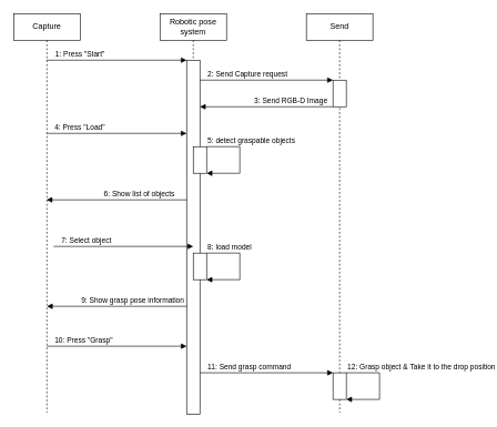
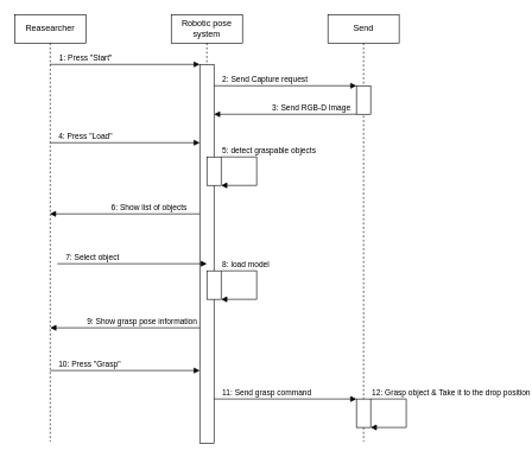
  <mxCell id="0" />
  <mxCell id="1" parent="0" />
- <mxCell id="2" value="Capture" style="shape=umlLifeline;perimeter=lifelinePerimeter;whiteSpace=wrap;html=1;container=1;dropTarget=0;collapsible=0;recursiveResize=0;outlineConnect=0;portConstraint=eastwest;newEdgeStyle={&quot;edgeStyle&quot;:&quot;elbowEdgeStyle&quot;,&quot;elbow&quot;:&quot;vertical&quot;,&quot;curved&quot;:0,&quot;rounded&quot;:0};" vertex="1" parent="1"><mxGeometry x="20" y="20" width="100" height="600" as="geometry" /></mxCell>
+ <mxCell id="2" value="Reasearcher" style="shape=umlLifeline;perimeter=lifelinePerimeter;whiteSpace=wrap;html=1;container=1;dropTarget=0;collapsible=0;recursiveResize=0;outlineConnect=0;portConstraint=eastwest;newEdgeStyle={&quot;edgeStyle&quot;:&quot;elbowEdgeStyle&quot;,&quot;elbow&quot;:&quot;vertical&quot;,&quot;curved&quot;:0,&quot;rounded&quot;:0};" vertex="1" parent="1"><mxGeometry x="20" y="20" width="100" height="600" as="geometry" /></mxCell>
  <mxCell id="3" value="Robotic pose system" style="shape=umlLifeline;perimeter=lifelinePerimeter;whiteSpace=wrap;html=1;container=1;dropTarget=0;collapsible=0;recursiveResize=0;outlineConnect=0;portConstraint=eastwest;newEdgeStyle={&quot;edgeStyle&quot;:&quot;elbowEdgeStyle&quot;,&quot;elbow&quot;:&quot;vertical&quot;,&quot;curved&quot;:0,&quot;rounded&quot;:0};" vertex="1" parent="1"><mxGeometry x="240" y="20" width="100" height="300" as="geometry" /></mxCell>
  <mxCell id="4" value="" style="rounded=0;whiteSpace=wrap;html=1;rotation=90;" vertex="1" parent="1"><mxGeometry x="23.75" y="346.25" width="532.5" height="20" as="geometry" /></mxCell>
  <mxCell id="5" value="1: Press &quot;Start&quot;" style="html=1;verticalAlign=bottom;labelBackgroundColor=none;endArrow=block;endFill=1;endSize=6;align=left;rounded=0;entryX=0;entryY=1;entryDx=0;entryDy=0;" edge="1" parent="1" source="2" target="4"><mxGeometry x="-0.9" relative="1" as="geometry"><mxPoint x="130" y="90" as="sourcePoint" /><mxPoint x="460" y="210" as="targetPoint" /><mxPoint as="offset" /></mxGeometry></mxCell>
  <mxCell id="6" value="Send" style="shape=umlLifeline;perimeter=lifelinePerimeter;whiteSpace=wrap;html=1;container=1;dropTarget=0;collapsible=0;recursiveResize=0;outlineConnect=0;portConstraint=eastwest;newEdgeStyle={&quot;edgeStyle&quot;:&quot;elbowEdgeStyle&quot;,&quot;elbow&quot;:&quot;vertical&quot;,&quot;curved&quot;:0,&quot;rounded&quot;:0};" vertex="1" parent="1"><mxGeometry x="460" y="20" width="100" height="600" as="geometry" /></mxCell>
  <mxCell id="7" value="2: Send Capture request" style="html=1;verticalAlign=bottom;labelBackgroundColor=none;endArrow=block;endFill=1;endSize=6;align=left;rounded=0;entryX=0;entryY=1;entryDx=0;entryDy=0;" edge="1" parent="1" target="8"><mxGeometry x="-0.9" relative="1" as="geometry"><mxPoint x="300" y="120" as="sourcePoint" /><mxPoint x="450" y="120" as="targetPoint" /><mxPoint as="offset" /></mxGeometry></mxCell>
  <mxCell id="8" value="" style="rounded=0;whiteSpace=wrap;html=1;rotation=90;" vertex="1" parent="1"><mxGeometry x="490" y="130" width="40" height="20" as="geometry" /></mxCell>
  <mxCell id="9" value="3: Send RGB-D Image" style="html=1;verticalAlign=bottom;labelBackgroundColor=none;endArrow=block;endFill=1;endSize=6;align=left;rounded=0;exitX=1;exitY=1;exitDx=0;exitDy=0;" edge="1" parent="1" source="8"><mxGeometry x="0.2" relative="1" as="geometry"><mxPoint x="460" y="160" as="sourcePoint" /><mxPoint x="300" y="160" as="targetPoint" /><mxPoint as="offset" /></mxGeometry></mxCell>
  <mxCell id="10" value="4: Press &quot;Load&quot;" style="html=1;verticalAlign=bottom;labelBackgroundColor=none;endArrow=block;endFill=1;endSize=6;align=left;rounded=0;entryX=0;entryY=1;entryDx=0;entryDy=0;" edge="1" parent="1"><mxGeometry x="-0.9" relative="1" as="geometry"><mxPoint x="70" y="200" as="sourcePoint" /><mxPoint x="280" y="200" as="targetPoint" /><mxPoint as="offset" /></mxGeometry></mxCell>
  <mxCell id="11" value="5: detect graspable objects" style="html=1;verticalAlign=bottom;labelBackgroundColor=none;endArrow=block;endFill=1;endSize=6;align=left;rounded=0;exitX=1;exitY=0;exitDx=0;exitDy=0;entryX=1;entryY=1;entryDx=0;entryDy=0;" edge="1" parent="1" source="12" target="12"><mxGeometry x="-1" relative="1" as="geometry"><mxPoint x="310" y="240" as="sourcePoint" /><mxPoint x="312.04" y="280.06" as="targetPoint" /><mxPoint as="offset" /><Array as="points"><mxPoint x="340" y="220" /><mxPoint x="360" y="220" /><mxPoint x="360" y="260" /></Array></mxGeometry></mxCell>
  <mxCell id="12" value="" style="rounded=0;whiteSpace=wrap;html=1;" vertex="1" parent="1"><mxGeometry x="290" y="220" width="20" height="40" as="geometry" /></mxCell>
  <mxCell id="13" value="6: Show list of objects" style="html=1;verticalAlign=bottom;labelBackgroundColor=none;endArrow=block;endFill=1;endSize=6;align=left;rounded=0;exitX=1;exitY=1;exitDx=0;exitDy=0;" edge="1" parent="1" target="2"><mxGeometry x="0.2" relative="1" as="geometry"><mxPoint x="280" y="300" as="sourcePoint" /><mxPoint x="80" y="300" as="targetPoint" /><mxPoint as="offset" /></mxGeometry></mxCell>
  <mxCell id="14" value="10: Press &quot;Grasp&quot;" style="html=1;verticalAlign=bottom;labelBackgroundColor=none;endArrow=block;endFill=1;endSize=6;align=left;rounded=0;entryX=0;entryY=1;entryDx=0;entryDy=0;" edge="1" parent="1"><mxGeometry x="-0.9" relative="1" as="geometry"><mxPoint x="70" y="520" as="sourcePoint" /><mxPoint x="280" y="520" as="targetPoint" /><mxPoint as="offset" /></mxGeometry></mxCell>
  <mxCell id="15" value="9: Show grasp pose information" style="html=1;verticalAlign=bottom;labelBackgroundColor=none;endArrow=block;endFill=1;endSize=6;align=left;rounded=0;exitX=1;exitY=1;exitDx=0;exitDy=0;" edge="1" parent="1"><mxGeometry x="0.524" relative="1" as="geometry"><mxPoint x="280" y="460" as="sourcePoint" /><mxPoint x="70" y="460" as="targetPoint" /><mxPoint as="offset" /></mxGeometry></mxCell>
  <mxCell id="16" value="8: load model" style="html=1;verticalAlign=bottom;labelBackgroundColor=none;endArrow=block;endFill=1;endSize=6;align=left;rounded=0;exitX=1;exitY=0;exitDx=0;exitDy=0;entryX=1;entryY=1;entryDx=0;entryDy=0;" edge="1" parent="1" source="17" target="17"><mxGeometry x="-1" relative="1" as="geometry"><mxPoint x="310" y="400" as="sourcePoint" /><mxPoint x="312.04" y="440.06" as="targetPoint" /><mxPoint as="offset" /><Array as="points"><mxPoint x="340" y="380" /><mxPoint x="360" y="380" /><mxPoint x="360" y="420" /></Array></mxGeometry></mxCell>
  <mxCell id="17" value="" style="rounded=0;whiteSpace=wrap;html=1;" vertex="1" parent="1"><mxGeometry x="290" y="380" width="20" height="40" as="geometry" /></mxCell>
  <mxCell id="18" value="7: Select object" style="html=1;verticalAlign=bottom;labelBackgroundColor=none;endArrow=block;endFill=1;endSize=6;align=left;rounded=0;entryX=0;entryY=1;entryDx=0;entryDy=0;" edge="1" parent="1"><mxGeometry x="-0.9" relative="1" as="geometry"><mxPoint x="80" y="370" as="sourcePoint" /><mxPoint x="290" y="370" as="targetPoint" /><mxPoint as="offset" /></mxGeometry></mxCell>
  <mxCell id="19" value="12: Grasp object &amp;amp;&amp;nbsp;Take it to the drop position" style="html=1;verticalAlign=bottom;labelBackgroundColor=none;endArrow=block;endFill=1;endSize=6;align=left;rounded=0;exitX=1;exitY=0;exitDx=0;exitDy=0;entryX=1;entryY=1;entryDx=0;entryDy=0;" edge="1" parent="1" source="20" target="20"><mxGeometry x="-1" relative="1" as="geometry"><mxPoint x="520" y="580" as="sourcePoint" /><mxPoint x="522.04" y="620.06" as="targetPoint" /><mxPoint as="offset" /><Array as="points"><mxPoint x="550" y="560" /><mxPoint x="570" y="560" /><mxPoint x="570" y="600" /></Array></mxGeometry></mxCell>
  <mxCell id="20" value="" style="rounded=0;whiteSpace=wrap;html=1;" vertex="1" parent="1"><mxGeometry x="500" y="560" width="20" height="40" as="geometry" /></mxCell>
  <mxCell id="21" value="11: Send grasp command" style="html=1;verticalAlign=bottom;labelBackgroundColor=none;endArrow=block;endFill=1;endSize=6;align=left;rounded=0;" edge="1" parent="1"><mxGeometry x="-0.901" relative="1" as="geometry"><mxPoint x="300" y="560" as="sourcePoint" /><mxPoint x="500" y="560" as="targetPoint" /><mxPoint as="offset" /></mxGeometry></mxCell>
